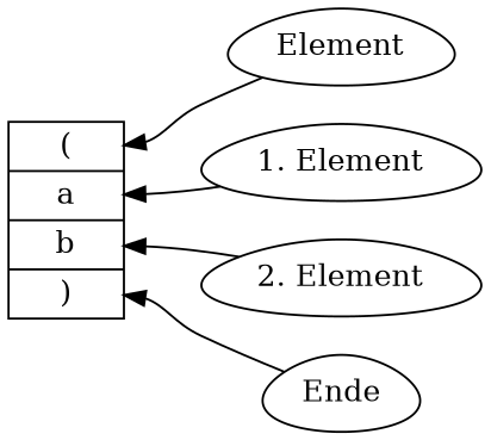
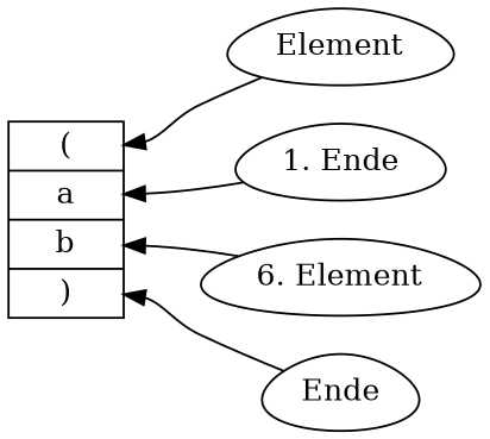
  digraph {
    rankdir=LR
    node [shape=egg]
    edge [dir=back]
    n1 [label="<f0> (|<f1> a|<f2> b|<f3> )" shape=record]
    n2 [label=Element]
-   "1. Element"
-   "2. Element"
+   "1. Element" [label="1. Ende"]
+   "2. Element" [label="6. Element"]
    Ende
    n1 -> n2 [tailport=f0]
    n1 -> "1. Element" [tailport=f1]
    n1 -> "2. Element" [tailport=f2]
    n1 -> Ende [tailport=f3]
  }
